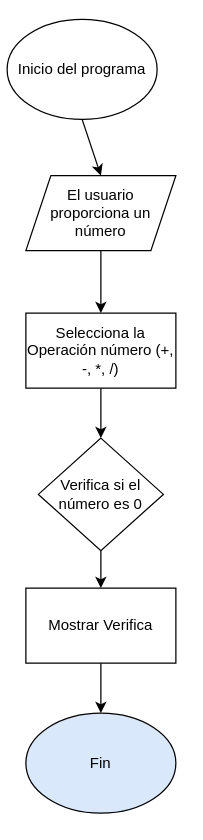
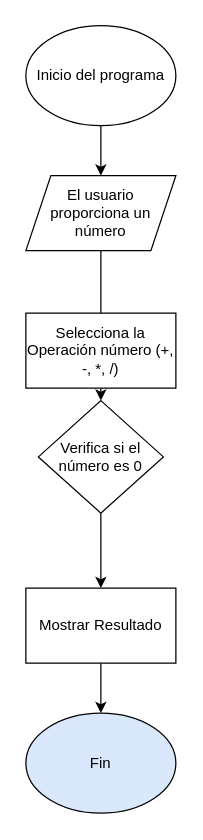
  <mxCell id="0" />
  <mxCell id="1" parent="0" />
  <mxCell id="2" style="edgeStyle=none;html=1;exitX=0.5;exitY=1;exitDx=0;exitDy=0;" edge="1" parent="1" source="3"><mxGeometry relative="1" as="geometry"><mxPoint x="80" y="140" as="targetPoint" /></mxGeometry></mxCell>
- <mxCell id="3" value="Inicio del programa" style="ellipse;whiteSpace=wrap;html=1;" vertex="1" parent="1"><mxGeometry x="5" y="15" width="120" height="80" as="geometry" /></mxCell>
- <mxCell id="4" style="edgeStyle=none;html=1;exitX=0.5;exitY=1;exitDx=0;exitDy=0;entryX=0.5;entryY=0;entryDx=0;entryDy=0;" edge="1" parent="1" source="5" target="7"><mxGeometry relative="1" as="geometry" /></mxCell>
+ <mxCell id="3" value="Inicio del programa" style="ellipse;whiteSpace=wrap;html=1;" vertex="1" parent="1"><mxGeometry x="20" y="20" width="120" height="80" as="geometry" /></mxCell>
+ <mxCell id="4" style="edgeStyle=none;html=1;exitX=0.5;exitY=1;exitDx=0;exitDy=0;entryX=0.5;entryY=0;entryDx=0;entryDy=0;endArrow=none;" edge="1" parent="1" source="5" target="7"><mxGeometry relative="1" as="geometry" /></mxCell>
  <mxCell id="5" value="El usuario proporciona un número" style="shape=parallelogram;perimeter=parallelogramPerimeter;whiteSpace=wrap;html=1;fixedSize=1;" vertex="1" parent="1"><mxGeometry x="20" y="140" width="120" height="60" as="geometry" /></mxCell>
  <mxCell id="6" style="edgeStyle=none;html=1;exitX=0.5;exitY=1;exitDx=0;exitDy=0;entryX=0.5;entryY=0;entryDx=0;entryDy=0;" edge="1" parent="1" source="7" target="9"><mxGeometry relative="1" as="geometry" /></mxCell>
  <mxCell id="7" value="Selecciona la Operación número (+, -, *, /)" style="rounded=0;whiteSpace=wrap;html=1;" vertex="1" parent="1"><mxGeometry x="20" y="250" width="120" height="60" as="geometry" /></mxCell>
  <mxCell id="8" style="edgeStyle=none;html=1;exitX=0.5;exitY=1;exitDx=0;exitDy=0;entryX=0.5;entryY=0;entryDx=0;entryDy=0;" edge="1" parent="1" source="9" target="11"><mxGeometry relative="1" as="geometry" /></mxCell>
- <mxCell id="9" value="Verifica si el número es 0&lt;br&gt;" style="rhombus;whiteSpace=wrap;html=1;" vertex="1" parent="1"><mxGeometry x="30" y="350" width="100" height="90" as="geometry" /></mxCell>
+ <mxCell id="9" value="Verifica si el número es 0&lt;br&gt;" style="rhombus;whiteSpace=wrap;html=1;" vertex="1" parent="1"><mxGeometry x="30" y="320" width="100" height="90" as="geometry" /></mxCell>
  <mxCell id="10" style="edgeStyle=none;html=1;exitX=0.5;exitY=1;exitDx=0;exitDy=0;entryX=0.5;entryY=0;entryDx=0;entryDy=0;" edge="1" parent="1" source="11" target="12"><mxGeometry relative="1" as="geometry" /></mxCell>
- <mxCell id="11" value="Mostrar Verifica" style="rounded=0;whiteSpace=wrap;html=1;" vertex="1" parent="1"><mxGeometry x="20" y="470" width="120" height="60" as="geometry" /></mxCell>
+ <mxCell id="11" value="Mostrar Resultado" style="rounded=0;whiteSpace=wrap;html=1;" vertex="1" parent="1"><mxGeometry x="20" y="470" width="120" height="60" as="geometry" /></mxCell>
  <mxCell id="12" value="Fin" style="ellipse;whiteSpace=wrap;html=1;fillColor=#dae8fc;" vertex="1" parent="1"><mxGeometry x="20" y="570" width="120" height="80" as="geometry" /></mxCell>
